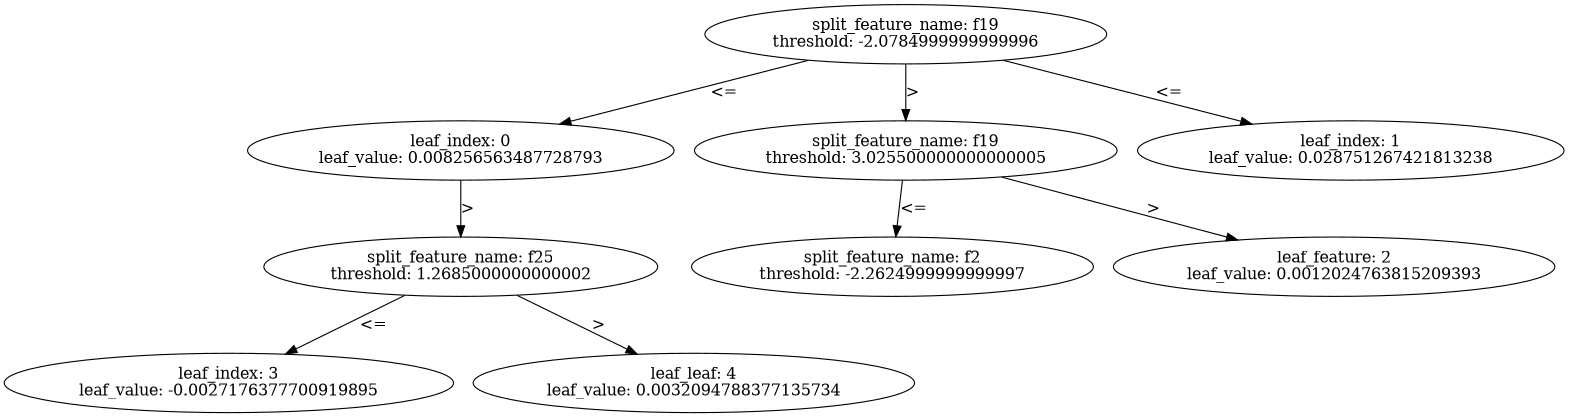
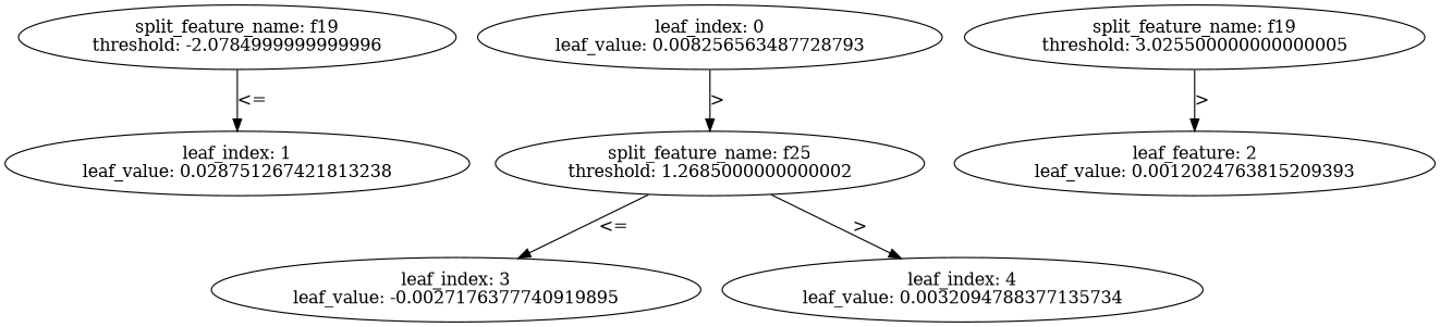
  digraph {
    n1 [label="split_feature_name: f19\nthreshold: -2.0784999999999996"]
    n2 [label="leaf_index: 0\nleaf_value: 0.008256563487728793"]
    n3 [label="split_feature_name: f19\nthreshold: 3.025500000000000005"]
    n4 [label="leaf_index: 1\nleaf_value: 0.028751267421813238"]
    n5 [label="split_feature_name: f25\nthreshold: 1.2685000000000002"]
-   n6 [label="split_feature_name: f2\nthreshold: -2.2624999999999997"]
    n7 [label="leaf_feature: 2\nleaf_value: 0.0012024763815209393"]
-   n8 [label="leaf_index: 3\nleaf_value: -0.0027176377700919895"]
-   n9 [label="leaf_leaf: 4\nleaf_value: 0.0032094788377135734"]
-   n1 -> n2 [label="<="]
-   n1 -> n3 [label=">"]
+   n8 [label="leaf_index: 3\nleaf_value: -0.0027176377740919895"]
+   n9 [label="leaf_index: 4\nleaf_value: 0.0032094788377135734"]
    n1 -> n4 [label="<="]
    n2 -> n5 [label=">"]
-   n3 -> n6 [label="<="]
    n3 -> n7 [label=">"]
    n5 -> n8 [label="<="]
    n5 -> n9 [label=">"]
  }
